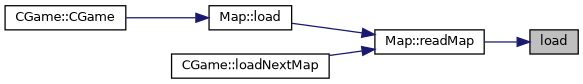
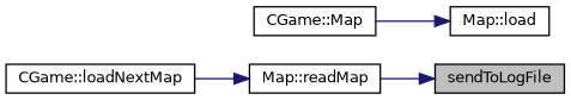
  digraph {
    rankdir=RL
    node [color=black fillcolor=white fontname=Helvetica fontsize=10 shape=record style=filled]
    edge [color=midnightblue dir=back fontname=Helvetica fontsize=10 labelfontname=Helvetica labelfontsize=10 style=solid]
-   n1 [fillcolor=grey75 fontcolor=black height=0.2 label=load width=0.4]
+   n1 [fillcolor=grey75 fontcolor=black height=0.2 label=sendToLogFile width=0.4]
    n2 [height=0.2 label="Map::readMap" width=0.4]
    n3 [height=0.2 label="Map::load" width=0.4]
    n4 [height=0.2 label="CGame::loadNextMap" width=0.4]
-   n5 [height=0.2 label="CGame::CGame" width=0.4]
+   n5 [height=0.2 label="CGame::Map" width=0.4]
    n1 -> n2
-   n2 -> n3
    n2 -> n4
    n3 -> n5
  }
